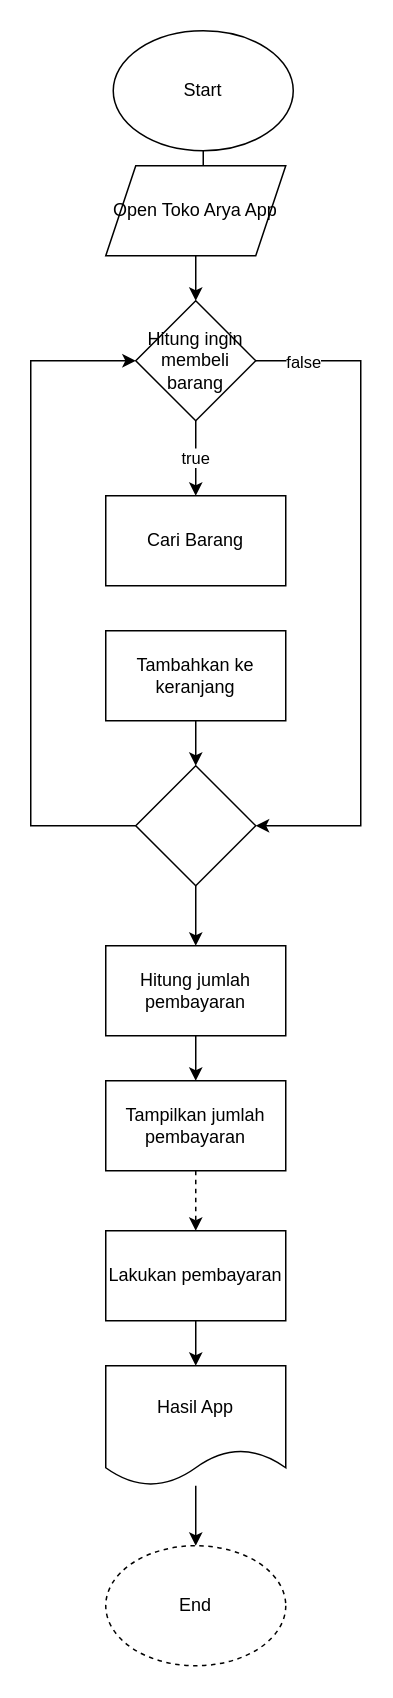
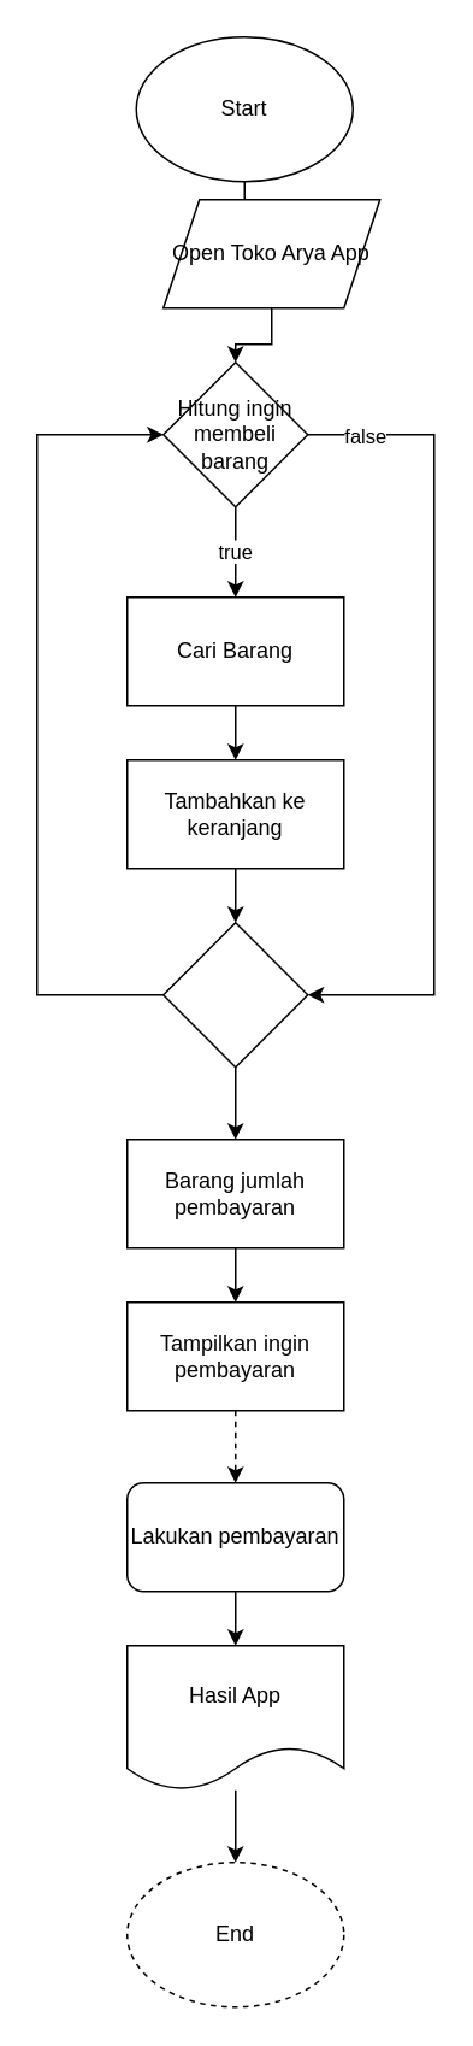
  <mxCell id="0" />
  <mxCell id="1" parent="0" />
  <mxCell id="2" style="edgeStyle=orthogonalEdgeStyle;rounded=0;orthogonalLoop=1;jettySize=auto;html=1;" edge="1" parent="1" source="3" target="6"><mxGeometry relative="1" as="geometry" /></mxCell>
  <mxCell id="3" value="&lt;div&gt;Start&lt;/div&gt;" style="ellipse;whiteSpace=wrap;html=1;" vertex="1" parent="1"><mxGeometry x="75" y="20" width="120" height="80" as="geometry" /></mxCell>
  <mxCell id="4" value="End" style="ellipse;whiteSpace=wrap;html=1;dashed=1;" vertex="1" parent="1"><mxGeometry x="70" y="1030" width="120" height="80" as="geometry" /></mxCell>
  <mxCell id="5" style="edgeStyle=orthogonalEdgeStyle;rounded=0;orthogonalLoop=1;jettySize=auto;html=1;" edge="1" parent="1" source="6" target="12"><mxGeometry relative="1" as="geometry" /></mxCell>
- <mxCell id="6" value="Open Toko Arya App" style="shape=parallelogram;perimeter=parallelogramPerimeter;whiteSpace=wrap;html=1;fixedSize=1;" vertex="1" parent="1"><mxGeometry x="70" y="110" width="120" height="60" as="geometry" /></mxCell>
+ <mxCell id="6" value="Open Toko Arya App" style="shape=parallelogram;perimeter=parallelogramPerimeter;whiteSpace=wrap;html=1;fixedSize=1;" vertex="1" parent="1"><mxGeometry x="90" y="110" width="120" height="60" as="geometry" /></mxCell>
+ <mxCell id="7" style="edgeStyle=orthogonalEdgeStyle;rounded=0;orthogonalLoop=1;jettySize=auto;html=1;entryX=0.5;entryY=0;entryDx=0;entryDy=0;" edge="1" parent="1" source="8" target="14"><mxGeometry relative="1" as="geometry" /></mxCell>
  <mxCell id="8" value="Cari Barang" style="rounded=0;whiteSpace=wrap;html=1;" vertex="1" parent="1"><mxGeometry x="70" y="330" width="120" height="60" as="geometry" /></mxCell>
  <mxCell id="9" value="true" style="edgeStyle=orthogonalEdgeStyle;rounded=0;orthogonalLoop=1;jettySize=auto;html=1;" edge="1" parent="1" source="12" target="8"><mxGeometry relative="1" as="geometry" /></mxCell>
  <mxCell id="10" style="edgeStyle=orthogonalEdgeStyle;rounded=0;orthogonalLoop=1;jettySize=auto;html=1;entryX=1;entryY=0.5;entryDx=0;entryDy=0;" edge="1" parent="1" source="12" target="17"><mxGeometry relative="1" as="geometry"><Array as="points"><mxPoint x="240" y="240" /><mxPoint x="240" y="550" /></Array></mxGeometry></mxCell>
  <mxCell id="11" value="false" style="edgeLabel;html=1;align=center;verticalAlign=middle;resizable=0;points=[];" connectable="0" vertex="1" parent="10"><mxGeometry x="-0.864" relative="1" as="geometry"><mxPoint as="offset" /></mxGeometry></mxCell>
  <mxCell id="12" value="Hitung ingin membeli barang" style="rhombus;whiteSpace=wrap;html=1;" vertex="1" parent="1"><mxGeometry x="90" y="200" width="80" height="80" as="geometry" /></mxCell>
  <mxCell id="13" style="edgeStyle=orthogonalEdgeStyle;rounded=0;orthogonalLoop=1;jettySize=auto;html=1;" edge="1" parent="1" source="14" target="17"><mxGeometry relative="1" as="geometry" /></mxCell>
  <mxCell id="14" value="Tambahkan ke keranjang" style="rounded=0;whiteSpace=wrap;html=1;" vertex="1" parent="1"><mxGeometry x="70" y="420" width="120" height="60" as="geometry" /></mxCell>
  <mxCell id="15" style="edgeStyle=orthogonalEdgeStyle;rounded=0;orthogonalLoop=1;jettySize=auto;html=1;entryX=0;entryY=0.5;entryDx=0;entryDy=0;" edge="1" parent="1" source="17" target="12"><mxGeometry relative="1" as="geometry"><Array as="points"><mxPoint x="20" y="550" /><mxPoint x="20" y="240" /></Array></mxGeometry></mxCell>
  <mxCell id="16" style="edgeStyle=orthogonalEdgeStyle;rounded=0;orthogonalLoop=1;jettySize=auto;html=1;" edge="1" parent="1" source="17" target="19"><mxGeometry relative="1" as="geometry" /></mxCell>
  <mxCell id="17" value="" style="rhombus;whiteSpace=wrap;html=1;" vertex="1" parent="1"><mxGeometry x="90" y="510" width="80" height="80" as="geometry" /></mxCell>
  <mxCell id="18" style="edgeStyle=orthogonalEdgeStyle;rounded=0;orthogonalLoop=1;jettySize=auto;html=1;" edge="1" parent="1" source="19" target="21"><mxGeometry relative="1" as="geometry" /></mxCell>
- <mxCell id="19" value="Hitung jumlah pembayaran" style="rounded=0;whiteSpace=wrap;html=1;" vertex="1" parent="1"><mxGeometry x="70" y="630" width="120" height="60" as="geometry" /></mxCell>
+ <mxCell id="19" value="Barang jumlah pembayaran" style="rounded=0;whiteSpace=wrap;html=1;" vertex="1" parent="1"><mxGeometry x="70" y="630" width="120" height="60" as="geometry" /></mxCell>
  <mxCell id="20" style="edgeStyle=orthogonalEdgeStyle;rounded=0;orthogonalLoop=1;jettySize=auto;html=1;dashed=1;" edge="1" parent="1" source="21" target="23"><mxGeometry relative="1" as="geometry" /></mxCell>
- <mxCell id="21" value="Tampilkan jumlah pembayaran" style="rounded=0;whiteSpace=wrap;html=1;" vertex="1" parent="1"><mxGeometry x="70" y="720" width="120" height="60" as="geometry" /></mxCell>
+ <mxCell id="21" value="Tampilkan ingin pembayaran" style="rounded=0;whiteSpace=wrap;html=1;" vertex="1" parent="1"><mxGeometry x="70" y="720" width="120" height="60" as="geometry" /></mxCell>
  <mxCell id="22" style="edgeStyle=orthogonalEdgeStyle;rounded=0;orthogonalLoop=1;jettySize=auto;html=1;" edge="1" parent="1" source="23" target="25"><mxGeometry relative="1" as="geometry" /></mxCell>
- <mxCell id="23" value="Lakukan pembayaran" style="rounded=0;whiteSpace=wrap;html=1;" vertex="1" parent="1"><mxGeometry x="70" y="820" width="120" height="60" as="geometry" /></mxCell>
+ <mxCell id="23" value="Lakukan pembayaran" style="whiteSpace=wrap;html=1;rounded=1;" vertex="1" parent="1"><mxGeometry x="70" y="820" width="120" height="60" as="geometry" /></mxCell>
  <mxCell id="24" style="edgeStyle=orthogonalEdgeStyle;rounded=0;orthogonalLoop=1;jettySize=auto;html=1;" edge="1" parent="1" source="25" target="4"><mxGeometry relative="1" as="geometry" /></mxCell>
  <mxCell id="25" value="Hasil App" style="shape=document;whiteSpace=wrap;html=1;boundedLbl=1;" vertex="1" parent="1"><mxGeometry x="70" y="910" width="120" height="80" as="geometry" /></mxCell>
